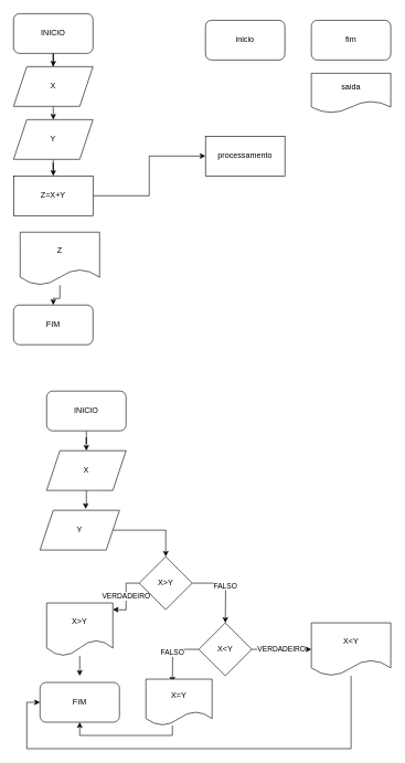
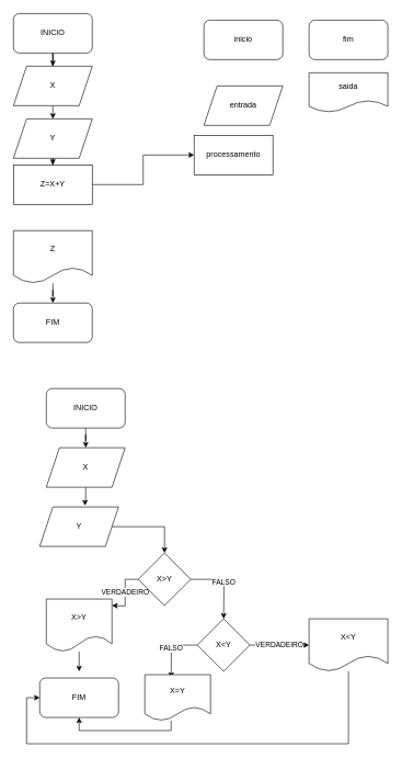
  <mxCell id="0" />
  <mxCell id="1" parent="0" />
  <mxCell id="2" value="saida" style="shape=document;whiteSpace=wrap;html=1;boundedLbl=1;" vertex="1" parent="1"><mxGeometry x="470" y="110" width="120" height="60" as="geometry" /></mxCell>
  <mxCell id="3" value="inicio" style="rounded=1;whiteSpace=wrap;html=1;fontStyle=0;strokeColor=#000000;" vertex="1" parent="1"><mxGeometry x="310" y="30" width="120" height="60" as="geometry" /></mxCell>
- <mxCell id="5" value="processamento" style="rounded=0;whiteSpace=wrap;html=1;" vertex="1" parent="1"><mxGeometry x="310" y="205" width="120" height="60" as="geometry" /></mxCell>
+ <mxCell id="4" value="entrada" style="shape=parallelogram;perimeter=parallelogramPerimeter;whiteSpace=wrap;html=1;fixedSize=1;" vertex="1" parent="1"><mxGeometry x="310" y="130" width="120" height="60" as="geometry" /></mxCell>
+ <mxCell id="5" value="processamento" style="rounded=0;whiteSpace=wrap;html=1;" vertex="1" parent="1"><mxGeometry x="295" y="205" width="120" height="60" as="geometry" /></mxCell>
  <mxCell id="6" value="fim" style="rounded=1;whiteSpace=wrap;html=1;" vertex="1" parent="1"><mxGeometry x="470" y="30" width="120" height="60" as="geometry" /></mxCell>
  <mxCell id="7" style="edgeStyle=orthogonalEdgeStyle;rounded=0;orthogonalLoop=1;jettySize=auto;html=1;entryX=0.5;entryY=0;entryDx=0;entryDy=0;" edge="1" parent="1" source="8" target="10"><mxGeometry relative="1" as="geometry" /></mxCell>
  <mxCell id="8" value="INICIO" style="rounded=1;whiteSpace=wrap;html=1;strokeColor=#000000;" vertex="1" parent="1"><mxGeometry x="20" width="120" height="60" as="geometry" y="20" /></mxCell>
  <mxCell id="9" value="" style="edgeStyle=orthogonalEdgeStyle;rounded=0;orthogonalLoop=1;jettySize=auto;html=1;" edge="1" parent="1" source="10" target="12"><mxGeometry relative="1" as="geometry"><Array as="points"><mxPoint x="80" y="220" /><mxPoint x="80" y="220" /></Array></mxGeometry></mxCell>
  <mxCell id="10" value="X" style="shape=parallelogram;perimeter=parallelogramPerimeter;whiteSpace=wrap;html=1;fixedSize=1;strokeColor=#000000;" vertex="1" parent="1"><mxGeometry x="20" y="100" width="120" height="60" as="geometry" /></mxCell>
  <mxCell id="11" value="" style="edgeStyle=orthogonalEdgeStyle;rounded=0;orthogonalLoop=1;jettySize=auto;html=1;" edge="1" parent="1" source="12" target="14"><mxGeometry relative="1" as="geometry" /></mxCell>
  <mxCell id="12" value="Y" style="shape=parallelogram;perimeter=parallelogramPerimeter;whiteSpace=wrap;html=1;fixedSize=1;strokeColor=#000000;" vertex="1" parent="1"><mxGeometry x="20" y="180" width="120" height="60" as="geometry" /></mxCell>
  <mxCell id="13" style="edgeStyle=orthogonalEdgeStyle;rounded=0;orthogonalLoop=1;jettySize=auto;html=1;" edge="1" parent="1" source="14" target="5"><mxGeometry relative="1" as="geometry" /></mxCell>
- <mxCell id="14" value="Z=X+Y" style="rounded=0;whiteSpace=wrap;html=1;strokeColor=#000000;" vertex="1" parent="1"><mxGeometry x="20" y="265" width="120" height="60" as="geometry" /></mxCell>
+ <mxCell id="14" value="Z=X+Y" style="rounded=0;whiteSpace=wrap;html=1;strokeColor=#000000;" vertex="1" parent="1"><mxGeometry x="20" y="250" width="120" height="60" as="geometry" /></mxCell>
  <mxCell id="15" style="edgeStyle=orthogonalEdgeStyle;rounded=0;orthogonalLoop=1;jettySize=auto;html=1;entryX=0.5;entryY=0;entryDx=0;entryDy=0;" edge="1" parent="1" source="16" target="17"><mxGeometry relative="1" as="geometry" /></mxCell>
- <mxCell id="16" value="Z" style="shape=document;whiteSpace=wrap;html=1;boundedLbl=1;strokeColor=#000000;" vertex="1" parent="1"><mxGeometry x="30" y="350" width="120" height="80" as="geometry" /></mxCell>
+ <mxCell id="16" value="Z" style="shape=document;whiteSpace=wrap;html=1;boundedLbl=1;strokeColor=#000000;" vertex="1" parent="1"><mxGeometry x="20" y="350" width="120" height="80" as="geometry" /></mxCell>
  <mxCell id="17" value="FIM" style="rounded=1;whiteSpace=wrap;html=1;strokeColor=#000000;" vertex="1" parent="1"><mxGeometry x="20" y="460" width="120" height="60" as="geometry" /></mxCell>
  <mxCell id="18" style="edgeStyle=orthogonalEdgeStyle;rounded=0;orthogonalLoop=1;jettySize=auto;html=1;entryX=0.5;entryY=0;entryDx=0;entryDy=0;" edge="1" parent="1" source="19" target="21"><mxGeometry relative="1" as="geometry" /></mxCell>
  <mxCell id="19" value="INICIO" style="rounded=1;whiteSpace=wrap;html=1;strokeColor=#000000;" vertex="1" parent="1"><mxGeometry x="70" y="590" width="120" height="60" as="geometry" /></mxCell>
  <mxCell id="20" style="edgeStyle=orthogonalEdgeStyle;rounded=0;orthogonalLoop=1;jettySize=auto;html=1;entryX=0.575;entryY=-0.033;entryDx=0;entryDy=0;entryPerimeter=0;" edge="1" parent="1" source="21" target="23"><mxGeometry relative="1" as="geometry" /></mxCell>
  <mxCell id="21" value="X" style="shape=parallelogram;perimeter=parallelogramPerimeter;whiteSpace=wrap;html=1;fixedSize=1;strokeColor=#000000;" vertex="1" parent="1"><mxGeometry x="70" y="680" width="120" height="60" as="geometry" /></mxCell>
  <mxCell id="22" style="edgeStyle=orthogonalEdgeStyle;rounded=0;orthogonalLoop=1;jettySize=auto;html=1;" edge="1" parent="1" source="23" target="26"><mxGeometry relative="1" as="geometry"><mxPoint x="250" y="840" as="targetPoint" /></mxGeometry></mxCell>
  <mxCell id="23" value="Y" style="shape=parallelogram;perimeter=parallelogramPerimeter;whiteSpace=wrap;html=1;fixedSize=1;strokeColor=#000000;" vertex="1" parent="1"><mxGeometry x="60" y="770" width="120" height="60" as="geometry" /></mxCell>
  <mxCell id="24" value="VERDADEIRO" style="edgeStyle=orthogonalEdgeStyle;rounded=0;orthogonalLoop=1;jettySize=auto;html=1;" edge="1" parent="1" source="26"><mxGeometry relative="1" as="geometry"><mxPoint x="170" y="920" as="targetPoint" /></mxGeometry></mxCell>
  <mxCell id="25" value="FALSO" style="edgeStyle=orthogonalEdgeStyle;rounded=0;orthogonalLoop=1;jettySize=auto;html=1;" edge="1" parent="1" source="26"><mxGeometry relative="1" as="geometry"><mxPoint x="340" y="940" as="targetPoint" /></mxGeometry></mxCell>
  <mxCell id="26" value="X&amp;gt;Y" style="rhombus;whiteSpace=wrap;html=1;strokeColor=#000000;" vertex="1" parent="1"><mxGeometry x="210" y="840" width="80" height="80" as="geometry" /></mxCell>
  <mxCell id="27" style="edgeStyle=orthogonalEdgeStyle;rounded=0;orthogonalLoop=1;jettySize=auto;html=1;" edge="1" parent="1" source="28"><mxGeometry relative="1" as="geometry"><mxPoint x="120" y="1020" as="targetPoint" /></mxGeometry></mxCell>
  <mxCell id="28" value="X&amp;gt;Y" style="shape=document;whiteSpace=wrap;html=1;boundedLbl=1;strokeColor=#000000;" vertex="1" parent="1"><mxGeometry x="70" y="910" width="100" height="80" as="geometry" /></mxCell>
  <mxCell id="29" value="VERDADEIRO" style="edgeStyle=orthogonalEdgeStyle;rounded=0;orthogonalLoop=1;jettySize=auto;html=1;exitX=1;exitY=0.5;exitDx=0;exitDy=0;entryX=0;entryY=0.5;entryDx=0;entryDy=0;" edge="1" parent="1" source="31" target="33"><mxGeometry relative="1" as="geometry"><mxPoint x="450" y="979.5" as="targetPoint" /><mxPoint x="420" y="979.5" as="sourcePoint" /></mxGeometry></mxCell>
  <mxCell id="30" value="FALSO" style="edgeStyle=orthogonalEdgeStyle;rounded=0;orthogonalLoop=1;jettySize=auto;html=1;" edge="1" parent="1" source="31"><mxGeometry relative="1" as="geometry"><mxPoint x="260" y="1030" as="targetPoint" /></mxGeometry></mxCell>
  <mxCell id="31" value="X&amp;lt;Y" style="rhombus;whiteSpace=wrap;html=1;strokeColor=#000000;" vertex="1" parent="1"><mxGeometry x="300" y="940" width="80" height="80" as="geometry" /></mxCell>
  <mxCell id="32" style="edgeStyle=orthogonalEdgeStyle;rounded=0;orthogonalLoop=1;jettySize=auto;html=1;entryX=0;entryY=0.5;entryDx=0;entryDy=0;" edge="1" parent="1" source="33" target="36"><mxGeometry relative="1" as="geometry"><mxPoint x="517" y="1050" as="targetPoint" /><Array as="points"><mxPoint x="530" y="1130" /><mxPoint x="40" y="1130" /><mxPoint x="40" y="1060" /></Array></mxGeometry></mxCell>
  <mxCell id="33" value="X&amp;lt;Y" style="shape=document;whiteSpace=wrap;html=1;boundedLbl=1;strokeColor=#000000;" vertex="1" parent="1"><mxGeometry x="470" y="940" width="120" height="80" as="geometry" /></mxCell>
  <mxCell id="34" style="edgeStyle=orthogonalEdgeStyle;rounded=0;orthogonalLoop=1;jettySize=auto;html=1;entryX=0.5;entryY=1;entryDx=0;entryDy=0;" edge="1" parent="1" source="35" target="36"><mxGeometry relative="1" as="geometry"><mxPoint x="270.059" y="1120" as="targetPoint" /><Array as="points"><mxPoint x="260" y="1110" /><mxPoint x="120" y="1110" /></Array></mxGeometry></mxCell>
  <mxCell id="35" value="X=Y" style="shape=document;whiteSpace=wrap;html=1;boundedLbl=1;strokeColor=#000000;" vertex="1" parent="1"><mxGeometry x="220" y="1025" width="100" height="70" as="geometry" /></mxCell>
  <mxCell id="36" value="FIM" style="rounded=1;whiteSpace=wrap;html=1;strokeColor=#000000;" vertex="1" parent="1"><mxGeometry x="60" y="1030" width="120" height="60" as="geometry" /></mxCell>
